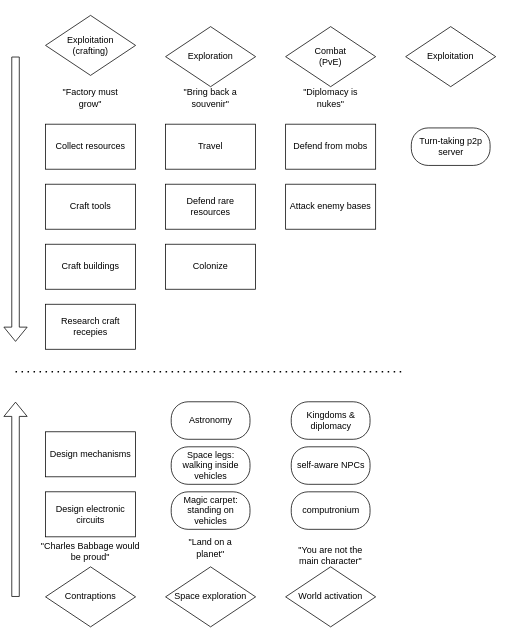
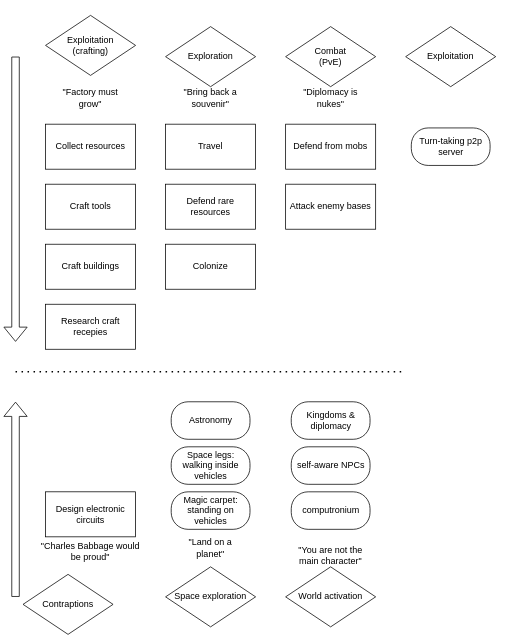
  <mxCell id="0" />
  <mxCell id="1" parent="0" />
  <mxCell id="2" value="Collect resources" style="rounded=0;whiteSpace=wrap;html=1;" parent="1" vertex="1"><mxGeometry x="60" y="165" width="120" height="60" as="geometry" /></mxCell>
  <mxCell id="3" value="Craft tools" style="rounded=0;whiteSpace=wrap;html=1;" parent="1" vertex="1"><mxGeometry x="60" y="245" width="120" height="60" as="geometry" /></mxCell>
  <mxCell id="4" value="Research craft recepies" style="rounded=0;whiteSpace=wrap;html=1;" parent="1" vertex="1"><mxGeometry x="60" y="405" width="120" height="60" as="geometry" /></mxCell>
  <mxCell id="5" value="Craft buildings" style="rounded=0;whiteSpace=wrap;html=1;" parent="1" vertex="1"><mxGeometry x="60" y="325" width="120" height="60" as="geometry" /></mxCell>
  <mxCell id="6" value="Exploitation&lt;br&gt;(crafting)" style="rhombus;whiteSpace=wrap;html=1;" parent="1" vertex="1"><mxGeometry x="60" y="20" width="120" height="80" as="geometry" /></mxCell>
  <mxCell id="7" value="Exploration" style="rhombus;whiteSpace=wrap;html=1;" parent="1" vertex="1"><mxGeometry x="220" y="35" width="120" height="80" as="geometry" /></mxCell>
  <mxCell id="8" value="Travel" style="rounded=0;whiteSpace=wrap;html=1;" parent="1" vertex="1"><mxGeometry x="220" y="165" width="120" height="60" as="geometry" /></mxCell>
  <mxCell id="9" value="Defend rare resources" style="rounded=0;whiteSpace=wrap;html=1;" parent="1" vertex="1"><mxGeometry x="220" y="245" width="120" height="60" as="geometry" /></mxCell>
  <mxCell id="10" value="Colonize" style="rounded=0;whiteSpace=wrap;html=1;" parent="1" vertex="1"><mxGeometry x="220" y="325" width="120" height="60" as="geometry" /></mxCell>
  <mxCell id="11" value="Combat&lt;br&gt;(PvE)" style="rhombus;whiteSpace=wrap;html=1;" parent="1" vertex="1"><mxGeometry x="380" y="35" width="120" height="80" as="geometry" /></mxCell>
  <mxCell id="12" value="Defend from mobs" style="rounded=0;whiteSpace=wrap;html=1;" parent="1" vertex="1"><mxGeometry x="380" y="165" width="120" height="60" as="geometry" /></mxCell>
  <mxCell id="13" value="&quot;Factory must grow&quot;" style="text;html=1;strokeColor=none;fillColor=none;align=center;verticalAlign=middle;whiteSpace=wrap;rounded=0;" parent="1" vertex="1"><mxGeometry x="75" y="115" width="90" height="30" as="geometry" /></mxCell>
  <mxCell id="14" value="&quot;Bring back a souvenir&quot;" style="text;html=1;strokeColor=none;fillColor=none;align=center;verticalAlign=middle;whiteSpace=wrap;rounded=0;" parent="1" vertex="1"><mxGeometry x="235" y="115" width="90" height="30" as="geometry" /></mxCell>
  <mxCell id="15" value="&quot;Diplomacy is nukes&quot;" style="text;html=1;strokeColor=none;fillColor=none;align=center;verticalAlign=middle;whiteSpace=wrap;rounded=0;" parent="1" vertex="1"><mxGeometry x="395" y="115" width="90" height="30" as="geometry" /></mxCell>
- <mxCell id="16" value="Contraptions" style="rhombus;whiteSpace=wrap;html=1;" parent="1" vertex="1"><mxGeometry x="60" y="755" width="120" height="80" as="geometry" /></mxCell>
+ <mxCell id="16" value="Contraptions" style="rhombus;whiteSpace=wrap;html=1;" parent="1" vertex="1"><mxGeometry x="30" y="765" width="120" height="80" as="geometry" /></mxCell>
  <mxCell id="17" value="&quot;Charles Babbage would be proud&quot;" style="text;html=1;strokeColor=none;fillColor=none;align=center;verticalAlign=middle;whiteSpace=wrap;rounded=0;" parent="1" vertex="1"><mxGeometry x="50" y="715" width="140" height="40" as="geometry" /></mxCell>
  <mxCell id="18" value="Space exploration" style="rhombus;whiteSpace=wrap;html=1;" parent="1" vertex="1"><mxGeometry x="220" y="755" width="120" height="80" as="geometry" /></mxCell>
  <mxCell id="19" value="&quot;Land on a planet&quot;" style="text;html=1;strokeColor=none;fillColor=none;align=center;verticalAlign=middle;whiteSpace=wrap;rounded=0;" parent="1" vertex="1"><mxGeometry x="235" y="705" width="90" height="50" as="geometry" /></mxCell>
  <mxCell id="20" value="World activation" style="rhombus;whiteSpace=wrap;html=1;" parent="1" vertex="1"><mxGeometry x="380" y="755" width="120" height="80" as="geometry" /></mxCell>
  <mxCell id="21" value="&quot;You are not the main character&quot;" style="text;html=1;strokeColor=none;fillColor=none;align=center;verticalAlign=middle;whiteSpace=wrap;rounded=0;" parent="1" vertex="1"><mxGeometry x="395" y="725" width="90" height="30" as="geometry" /></mxCell>
  <mxCell id="22" value="" style="endArrow=none;dashed=1;html=1;dashPattern=1 3;strokeWidth=2;rounded=0;" parent="1" edge="1"><mxGeometry width="50" height="50" relative="1" as="geometry"><mxPoint x="20" y="495" as="sourcePoint" /><mxPoint x="540" y="495" as="targetPoint" /></mxGeometry></mxCell>
  <mxCell id="23" value="Attack enemy bases" style="rounded=0;whiteSpace=wrap;html=1;" parent="1" vertex="1"><mxGeometry x="380" y="245" width="120" height="60" as="geometry" /></mxCell>
  <mxCell id="24" value="Exploitation" style="rhombus;whiteSpace=wrap;html=1;" parent="1" vertex="1"><mxGeometry x="540" y="35" width="120" height="80" as="geometry" /></mxCell>
  <mxCell id="25" value="Magic carpet: standing on vehicles" style="rounded=1;whiteSpace=wrap;html=1;arcSize=45;" parent="1" vertex="1"><mxGeometry x="227.5" y="655" width="105" height="50" as="geometry" /></mxCell>
  <mxCell id="26" value="Space legs:&lt;br&gt;walking inside vehicles" style="rounded=1;whiteSpace=wrap;html=1;arcSize=45;" parent="1" vertex="1"><mxGeometry x="227.5" y="595" width="105" height="50" as="geometry" /></mxCell>
  <mxCell id="27" value="self-aware NPCs" style="rounded=1;whiteSpace=wrap;html=1;arcSize=45;" parent="1" vertex="1"><mxGeometry x="387.5" y="595" width="105" height="50" as="geometry" /></mxCell>
  <mxCell id="28" value="computronium" style="rounded=1;whiteSpace=wrap;html=1;arcSize=45;" parent="1" vertex="1"><mxGeometry x="387.5" y="655" width="105" height="50" as="geometry" /></mxCell>
  <mxCell id="29" value="" style="shape=flexArrow;endArrow=classic;html=1;rounded=0;" parent="1" edge="1"><mxGeometry width="50" height="50" relative="1" as="geometry"><mxPoint x="20" y="795" as="sourcePoint" /><mxPoint x="20" y="535" as="targetPoint" /></mxGeometry></mxCell>
  <mxCell id="30" value="" style="shape=flexArrow;endArrow=classic;html=1;rounded=0;" parent="1" edge="1"><mxGeometry width="50" height="50" relative="1" as="geometry"><mxPoint x="20" y="75" as="sourcePoint" /><mxPoint x="20" y="455" as="targetPoint" /></mxGeometry></mxCell>
  <mxCell id="31" value="Turn-taking p2p server" style="rounded=1;whiteSpace=wrap;html=1;arcSize=45;" parent="1" vertex="1"><mxGeometry x="547.5" y="170" width="105" height="50" as="geometry" /></mxCell>
  <mxCell id="32" value="Design electronic circuits" style="rounded=0;whiteSpace=wrap;html=1;" vertex="1" parent="1"><mxGeometry x="60" y="655" width="120" height="60" as="geometry" /></mxCell>
  <mxCell id="33" value="Kingdoms &amp;amp; diplomacy" style="rounded=1;whiteSpace=wrap;html=1;arcSize=45;" vertex="1" parent="1"><mxGeometry x="387.5" y="535" width="105" height="50" as="geometry" /></mxCell>
- <mxCell id="34" value="Design mechanisms" style="rounded=0;whiteSpace=wrap;html=1;" vertex="1" parent="1"><mxGeometry x="60" y="575" width="120" height="60" as="geometry" /></mxCell>
  <mxCell id="35" value="Astronomy" style="rounded=1;whiteSpace=wrap;html=1;arcSize=45;" vertex="1" parent="1"><mxGeometry x="227.5" y="535" width="105" height="50" as="geometry" /></mxCell>
